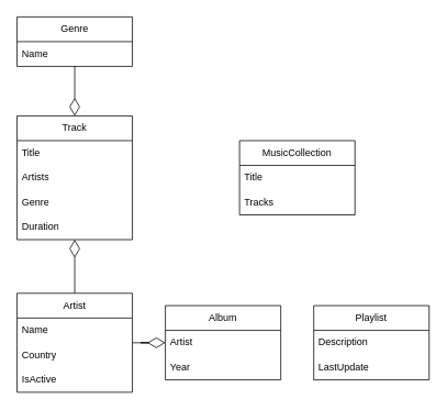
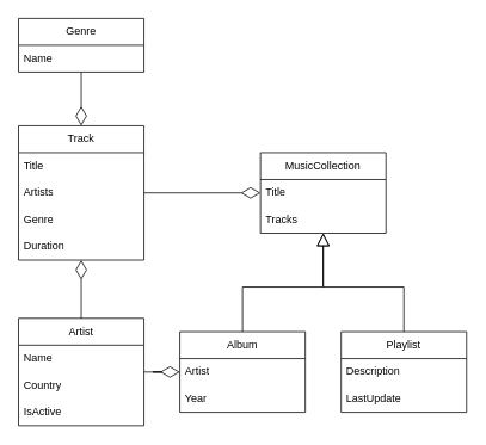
  <mxCell id="0" />
  <mxCell id="1" parent="0" />
+ <mxCell id="2" style="edgeStyle=orthogonalEdgeStyle;rounded=0;orthogonalLoop=1;jettySize=auto;html=1;endArrow=block;endFill=0;endSize=12;" edge="1" parent="1" source="3" target="10"><mxGeometry relative="1" as="geometry" /></mxCell>
  <mxCell id="3" value="Playlist" style="swimlane;fontStyle=0;childLayout=stackLayout;horizontal=1;startSize=30;horizontalStack=0;resizeParent=1;resizeParentMax=0;resizeLast=0;collapsible=1;marginBottom=0;whiteSpace=wrap;html=1;" vertex="1" parent="1"><mxGeometry x="380" y="370" width="140" height="90" as="geometry" /></mxCell>
  <mxCell id="4" value="Description" style="text;strokeColor=none;fillColor=none;align=left;verticalAlign=middle;spacingLeft=4;spacingRight=4;overflow=hidden;points=[[0,0.5],[1,0.5]];portConstraint=eastwest;rotatable=0;whiteSpace=wrap;html=1;" vertex="1" parent="3"><mxGeometry y="30" width="140" height="30" as="geometry" /></mxCell>
  <mxCell id="5" value="LastUpdate" style="text;strokeColor=none;fillColor=none;align=left;verticalAlign=middle;spacingLeft=4;spacingRight=4;overflow=hidden;points=[[0,0.5],[1,0.5]];portConstraint=eastwest;rotatable=0;whiteSpace=wrap;html=1;" vertex="1" parent="3"><mxGeometry y="60" width="140" height="30" as="geometry" /></mxCell>
+ <mxCell id="6" style="edgeStyle=orthogonalEdgeStyle;rounded=0;orthogonalLoop=1;jettySize=auto;html=1;endArrow=block;endFill=0;endSize=12;" edge="1" parent="1" source="7" target="10"><mxGeometry relative="1" as="geometry" /></mxCell>
  <mxCell id="7" value="Album" style="swimlane;fontStyle=0;childLayout=stackLayout;horizontal=1;startSize=30;horizontalStack=0;resizeParent=1;resizeParentMax=0;resizeLast=0;collapsible=1;marginBottom=0;whiteSpace=wrap;html=1;" vertex="1" parent="1"><mxGeometry x="200" y="370" width="140" height="90" as="geometry" /></mxCell>
  <mxCell id="8" value="Artist" style="text;strokeColor=none;fillColor=none;align=left;verticalAlign=middle;spacingLeft=4;spacingRight=4;overflow=hidden;points=[[0,0.5],[1,0.5]];portConstraint=eastwest;rotatable=0;whiteSpace=wrap;html=1;" vertex="1" parent="7"><mxGeometry y="30" width="140" height="30" as="geometry" /></mxCell>
  <mxCell id="9" value="Year" style="text;strokeColor=none;fillColor=none;align=left;verticalAlign=middle;spacingLeft=4;spacingRight=4;overflow=hidden;points=[[0,0.5],[1,0.5]];portConstraint=eastwest;rotatable=0;whiteSpace=wrap;html=1;" vertex="1" parent="7"><mxGeometry y="60" width="140" height="30" as="geometry" /></mxCell>
  <mxCell id="10" value="MusicCollection" style="swimlane;fontStyle=0;childLayout=stackLayout;horizontal=1;startSize=30;horizontalStack=0;resizeParent=1;resizeParentMax=0;resizeLast=0;collapsible=1;marginBottom=0;whiteSpace=wrap;html=1;" vertex="1" parent="1"><mxGeometry x="290" y="170" width="140" height="90" as="geometry" /></mxCell>
  <mxCell id="11" value="Title" style="text;strokeColor=none;fillColor=none;align=left;verticalAlign=middle;spacingLeft=4;spacingRight=4;overflow=hidden;points=[[0,0.5],[1,0.5]];portConstraint=eastwest;rotatable=0;whiteSpace=wrap;html=1;" vertex="1" parent="10"><mxGeometry y="30" width="140" height="30" as="geometry" /></mxCell>
  <mxCell id="12" value="Tracks" style="text;strokeColor=none;fillColor=none;align=left;verticalAlign=middle;spacingLeft=4;spacingRight=4;overflow=hidden;points=[[0,0.5],[1,0.5]];portConstraint=eastwest;rotatable=0;whiteSpace=wrap;html=1;" vertex="1" parent="10"><mxGeometry y="60" width="140" height="30" as="geometry" /></mxCell>
+ <mxCell id="13" style="edgeStyle=orthogonalEdgeStyle;rounded=0;orthogonalLoop=1;jettySize=auto;html=1;endArrow=diamondThin;endFill=0;endSize=19;" edge="1" parent="1" source="14" target="10"><mxGeometry relative="1" as="geometry" /></mxCell>
  <mxCell id="14" value="Track" style="swimlane;fontStyle=0;childLayout=stackLayout;horizontal=1;startSize=30;horizontalStack=0;resizeParent=1;resizeParentMax=0;resizeLast=0;collapsible=1;marginBottom=0;whiteSpace=wrap;html=1;" vertex="1" parent="1"><mxGeometry x="20" y="140" width="140" height="150" as="geometry" /></mxCell>
  <mxCell id="15" value="Title" style="text;strokeColor=none;fillColor=none;align=left;verticalAlign=middle;spacingLeft=4;spacingRight=4;overflow=hidden;points=[[0,0.5],[1,0.5]];portConstraint=eastwest;rotatable=0;whiteSpace=wrap;html=1;" vertex="1" parent="14"><mxGeometry y="30" width="140" height="30" as="geometry" /></mxCell>
  <mxCell id="16" value="Artists" style="text;strokeColor=none;fillColor=none;align=left;verticalAlign=middle;spacingLeft=4;spacingRight=4;overflow=hidden;points=[[0,0.5],[1,0.5]];portConstraint=eastwest;rotatable=0;whiteSpace=wrap;html=1;" vertex="1" parent="14"><mxGeometry y="60" width="140" height="30" as="geometry" /></mxCell>
  <mxCell id="17" value="Genre" style="text;strokeColor=none;fillColor=none;align=left;verticalAlign=middle;spacingLeft=4;spacingRight=4;overflow=hidden;points=[[0,0.5],[1,0.5]];portConstraint=eastwest;rotatable=0;whiteSpace=wrap;html=1;" vertex="1" parent="14"><mxGeometry y="90" width="140" height="30" as="geometry" /></mxCell>
  <mxCell id="18" value="Duration" style="text;strokeColor=none;fillColor=none;align=left;verticalAlign=middle;spacingLeft=4;spacingRight=4;overflow=hidden;points=[[0,0.5],[1,0.5]];portConstraint=eastwest;rotatable=0;whiteSpace=wrap;html=1;" vertex="1" parent="14"><mxGeometry y="120" width="140" height="30" as="geometry" /></mxCell>
  <mxCell id="19" style="edgeStyle=orthogonalEdgeStyle;rounded=0;orthogonalLoop=1;jettySize=auto;html=1;endArrow=diamondThin;endFill=0;endSize=19;" edge="1" parent="1" source="20" target="7"><mxGeometry relative="1" as="geometry" /></mxCell>
  <mxCell id="20" value="Artist" style="swimlane;fontStyle=0;childLayout=stackLayout;horizontal=1;startSize=30;horizontalStack=0;resizeParent=1;resizeParentMax=0;resizeLast=0;collapsible=1;marginBottom=0;whiteSpace=wrap;html=1;" vertex="1" parent="1"><mxGeometry x="20" y="355" width="140" height="120" as="geometry" /></mxCell>
  <mxCell id="21" value="Name" style="text;strokeColor=none;fillColor=none;align=left;verticalAlign=middle;spacingLeft=4;spacingRight=4;overflow=hidden;points=[[0,0.5],[1,0.5]];portConstraint=eastwest;rotatable=0;whiteSpace=wrap;html=1;" vertex="1" parent="20"><mxGeometry y="30" width="140" height="30" as="geometry" /></mxCell>
  <mxCell id="22" value="Country" style="text;strokeColor=none;fillColor=none;align=left;verticalAlign=middle;spacingLeft=4;spacingRight=4;overflow=hidden;points=[[0,0.5],[1,0.5]];portConstraint=eastwest;rotatable=0;whiteSpace=wrap;html=1;" vertex="1" parent="20"><mxGeometry y="60" width="140" height="30" as="geometry" /></mxCell>
  <mxCell id="23" value="IsActive" style="text;strokeColor=none;fillColor=none;align=left;verticalAlign=middle;spacingLeft=4;spacingRight=4;overflow=hidden;points=[[0,0.5],[1,0.5]];portConstraint=eastwest;rotatable=0;whiteSpace=wrap;html=1;" vertex="1" parent="20"><mxGeometry y="90" width="140" height="30" as="geometry" /></mxCell>
  <mxCell id="24" style="edgeStyle=orthogonalEdgeStyle;rounded=0;orthogonalLoop=1;jettySize=auto;html=1;endArrow=diamondThin;endFill=0;endSize=19;" edge="1" parent="1" source="20" target="14"><mxGeometry relative="1" as="geometry"><mxPoint x="170" y="405" as="sourcePoint" /><mxPoint x="210" y="405" as="targetPoint" /></mxGeometry></mxCell>
  <mxCell id="25" value="Genre" style="swimlane;fontStyle=0;childLayout=stackLayout;horizontal=1;startSize=30;horizontalStack=0;resizeParent=1;resizeParentMax=0;resizeLast=0;collapsible=1;marginBottom=0;whiteSpace=wrap;html=1;" vertex="1" parent="1"><mxGeometry x="20" y="20" width="140" height="60" as="geometry" /></mxCell>
  <mxCell id="26" value="Name" style="text;strokeColor=none;fillColor=none;align=left;verticalAlign=middle;spacingLeft=4;spacingRight=4;overflow=hidden;points=[[0,0.5],[1,0.5]];portConstraint=eastwest;rotatable=0;whiteSpace=wrap;html=1;" vertex="1" parent="25"><mxGeometry y="30" width="140" height="30" as="geometry" /></mxCell>
  <mxCell id="27" style="edgeStyle=orthogonalEdgeStyle;rounded=0;orthogonalLoop=1;jettySize=auto;html=1;endArrow=diamondThin;endFill=0;endSize=19;" edge="1" parent="1" source="25" target="14"><mxGeometry relative="1" as="geometry"><mxPoint x="100" y="365" as="sourcePoint" /><mxPoint x="100" y="300" as="targetPoint" /></mxGeometry></mxCell>
